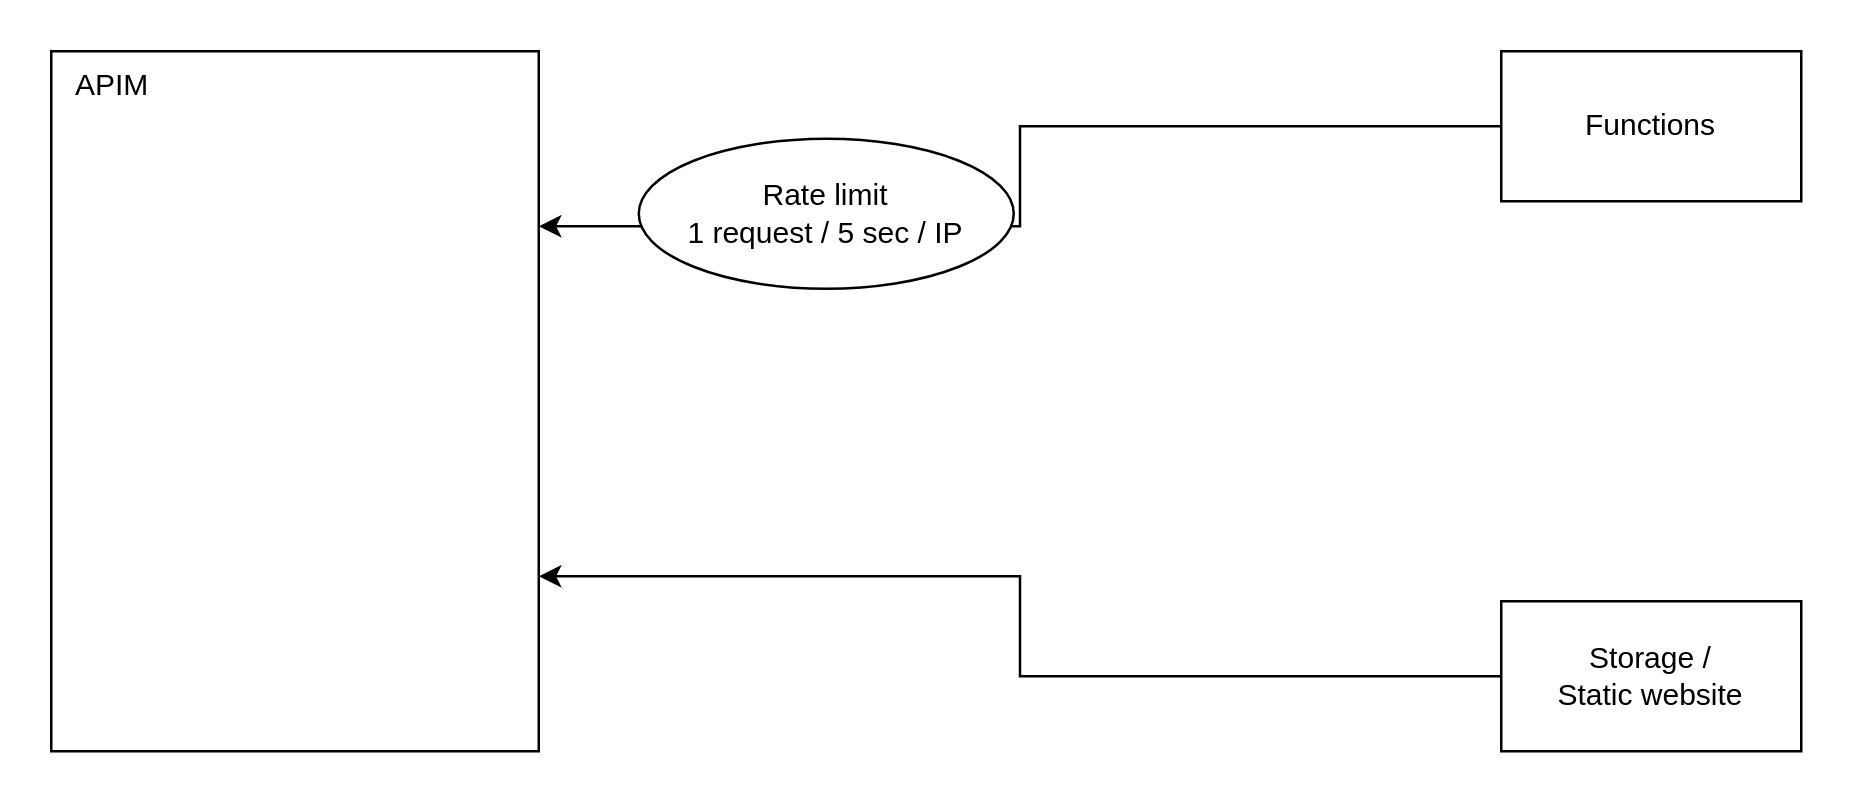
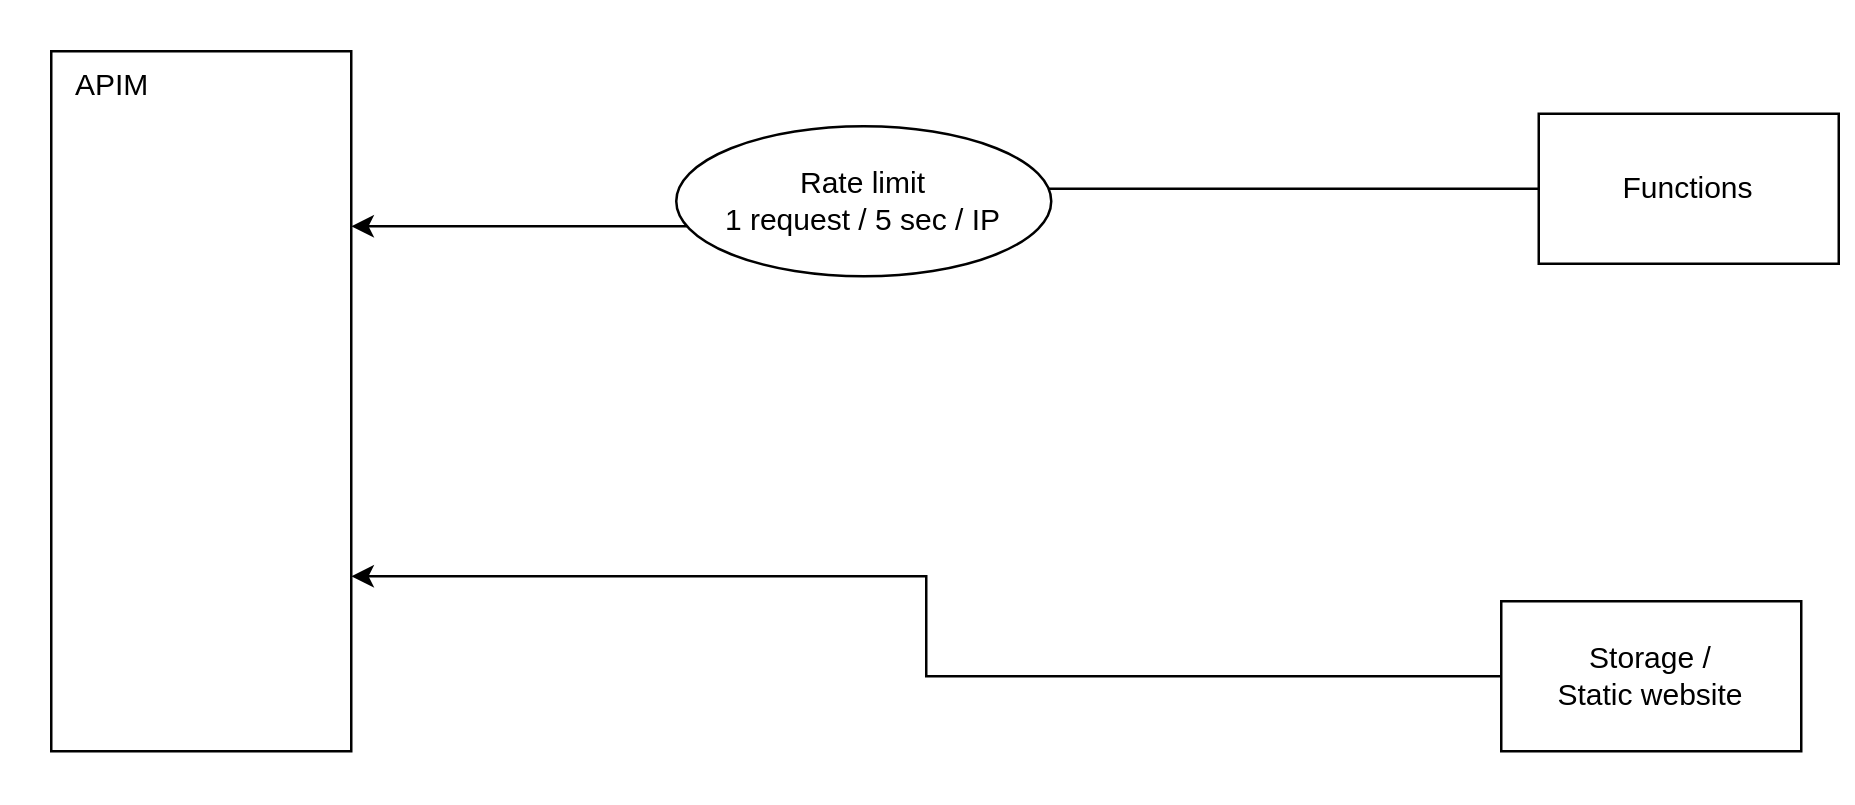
  <mxCell id="0" />
  <mxCell id="1" parent="0" />
- <mxCell id="2" value="APIM" style="rounded=0;whiteSpace=wrap;html=1;align=left;verticalAlign=top;spacingLeft=8;" parent="1" vertex="1"><mxGeometry x="20" y="20" width="195" height="280" as="geometry" /></mxCell>
+ <mxCell id="2" value="APIM" style="rounded=0;whiteSpace=wrap;html=1;align=left;verticalAlign=top;spacingLeft=8;" parent="1" vertex="1"><mxGeometry x="20" y="20" width="120" height="280" as="geometry" /></mxCell>
  <mxCell id="3" style="edgeStyle=orthogonalEdgeStyle;rounded=0;orthogonalLoop=1;jettySize=auto;html=1;entryX=1;entryY=0.25;entryDx=0;entryDy=0;" parent="1" source="4" target="2" edge="1"><mxGeometry relative="1" as="geometry" /></mxCell>
- <mxCell id="4" value="Functions" style="rounded=0;whiteSpace=wrap;html=1;align=center;" parent="1" vertex="1"><mxGeometry x="600" y="20" width="120" height="60" as="geometry" /></mxCell>
+ <mxCell id="4" value="Functions" style="rounded=0;whiteSpace=wrap;html=1;align=center;" parent="1" vertex="1"><mxGeometry x="615" y="45" width="120" height="60" as="geometry" /></mxCell>
  <mxCell id="5" style="edgeStyle=orthogonalEdgeStyle;rounded=0;orthogonalLoop=1;jettySize=auto;html=1;entryX=1;entryY=0.75;entryDx=0;entryDy=0;" parent="1" source="6" target="2" edge="1"><mxGeometry relative="1" as="geometry" /></mxCell>
  <mxCell id="6" value="Storage /&lt;br&gt;Static website" style="rounded=0;whiteSpace=wrap;html=1;align=center;" parent="1" vertex="1"><mxGeometry x="600" y="240" width="120" height="60" as="geometry" /></mxCell>
- <mxCell id="7" value="Rate limit&lt;br&gt;1 request / 5 sec / IP" style="ellipse;whiteSpace=wrap;html=1;align=center;" parent="1" vertex="1"><mxGeometry x="255" y="55" width="150" height="60" as="geometry" /></mxCell>
+ <mxCell id="7" value="Rate limit&lt;br&gt;1 request / 5 sec / IP" style="ellipse;whiteSpace=wrap;html=1;align=center;" parent="1" vertex="1"><mxGeometry x="270" y="50" width="150" height="60" as="geometry" /></mxCell>
